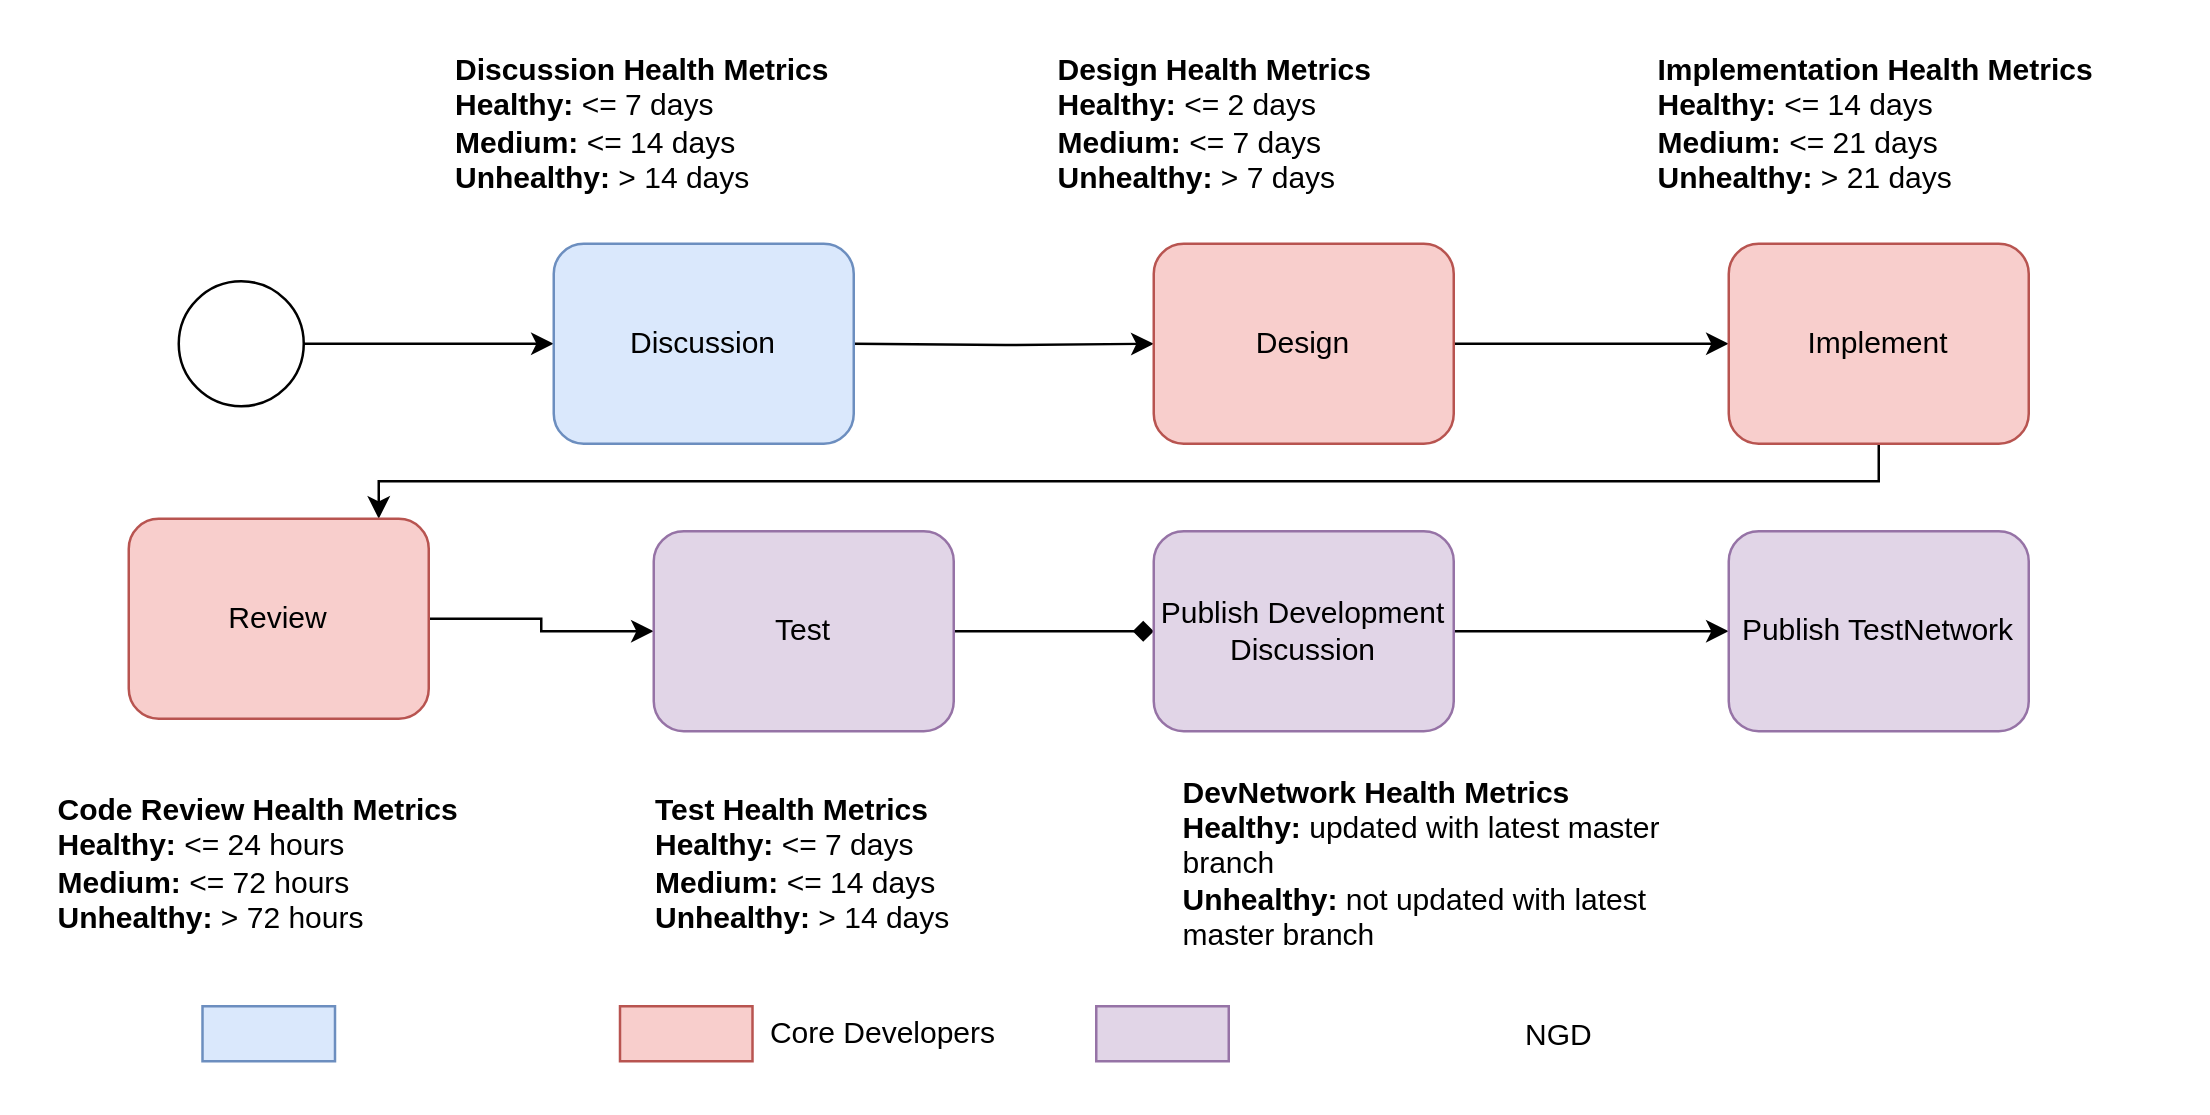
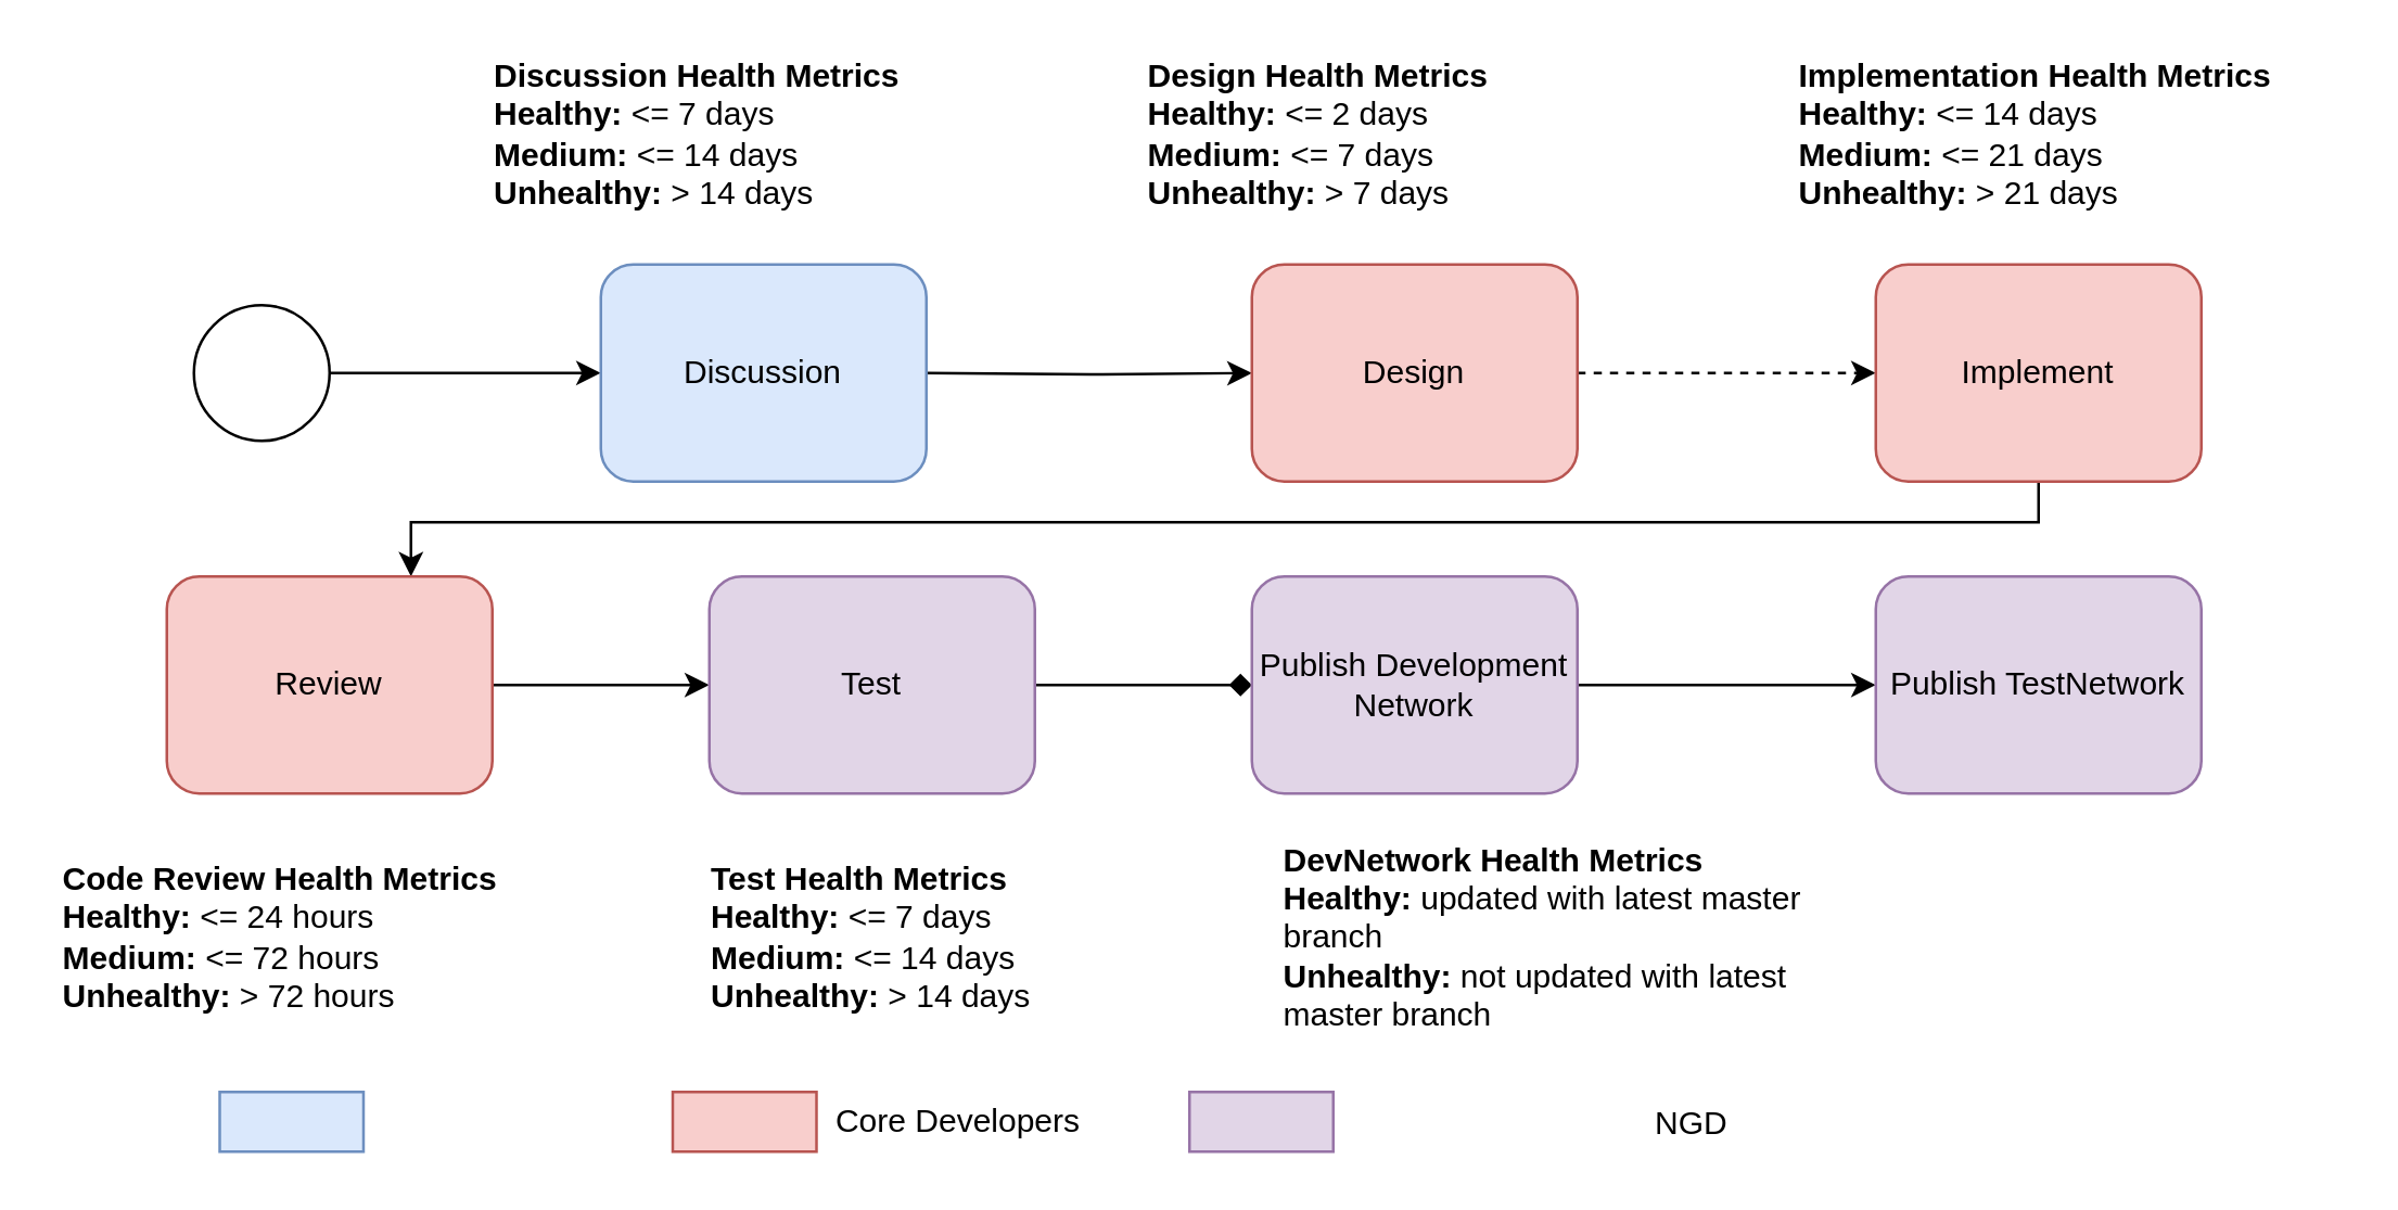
  <mxCell id="0" />
  <mxCell id="1" parent="0" />
  <mxCell id="2" style="edgeStyle=orthogonalEdgeStyle;rounded=0;orthogonalLoop=1;jettySize=auto;html=1;entryX=0;entryY=0.5;entryDx=0;entryDy=0;" parent="1" source="3" edge="1"><mxGeometry relative="1" as="geometry"><mxPoint x="221" y="137" as="targetPoint" /></mxGeometry></mxCell>
  <mxCell id="3" value="" style="shape=mxgraph.bpmn.shape;html=1;verticalLabelPosition=bottom;labelBackgroundColor=#ffffff;verticalAlign=top;align=center;perimeter=ellipsePerimeter;outlineConnect=0;outline=standard;symbol=general;" parent="1" vertex="1"><mxGeometry x="71" y="112" width="50" height="50" as="geometry" /></mxCell>
  <mxCell id="4" value="" style="edgeStyle=orthogonalEdgeStyle;rounded=0;orthogonalLoop=1;jettySize=auto;html=1;" parent="1" target="6" edge="1"><mxGeometry relative="1" as="geometry"><mxPoint x="341" y="137" as="sourcePoint" /></mxGeometry></mxCell>
- <mxCell id="5" value="" style="edgeStyle=orthogonalEdgeStyle;rounded=0;orthogonalLoop=1;jettySize=auto;html=1;" parent="1" source="6" target="8" edge="1"><mxGeometry relative="1" as="geometry" /></mxCell>
+ <mxCell id="5" value="" style="edgeStyle=orthogonalEdgeStyle;rounded=0;orthogonalLoop=1;jettySize=auto;html=1;dashed=1;" parent="1" source="6" target="8" edge="1"><mxGeometry relative="1" as="geometry" /></mxCell>
  <mxCell id="6" value="Design" style="shape=ext;rounded=1;html=1;whiteSpace=wrap;fillColor=#f8cecc;strokeColor=#b85450;" parent="1" vertex="1"><mxGeometry x="461" y="97" width="120" height="80" as="geometry" /></mxCell>
  <mxCell id="7" value="" style="edgeStyle=orthogonalEdgeStyle;rounded=0;orthogonalLoop=1;jettySize=auto;html=1;exitX=0.5;exitY=1;exitDx=0;exitDy=0;" parent="1" source="8" target="10" edge="1"><mxGeometry relative="1" as="geometry"><Array as="points"><mxPoint x="751" y="192" /><mxPoint x="151" y="192" /></Array><mxPoint x="681" y="147" as="sourcePoint" /></mxGeometry></mxCell>
  <mxCell id="8" value="Implement" style="shape=ext;rounded=1;html=1;whiteSpace=wrap;fillColor=#f8cecc;strokeColor=#b85450;" parent="1" vertex="1"><mxGeometry x="691" y="97" width="120" height="80" as="geometry" /></mxCell>
  <mxCell id="9" value="" style="edgeStyle=orthogonalEdgeStyle;rounded=0;orthogonalLoop=1;jettySize=auto;html=1;" parent="1" source="10" target="12" edge="1"><mxGeometry relative="1" as="geometry" /></mxCell>
- <mxCell id="10" value="Review" style="shape=ext;rounded=1;html=1;whiteSpace=wrap;fillColor=#f8cecc;strokeColor=#b85450;" parent="1" vertex="1"><mxGeometry x="51" y="207" width="120" height="80" as="geometry" /></mxCell>
+ <mxCell id="10" value="Review" style="shape=ext;rounded=1;html=1;whiteSpace=wrap;fillColor=#f8cecc;strokeColor=#b85450;" parent="1" vertex="1"><mxGeometry x="61" y="212" width="120" height="80" as="geometry" /></mxCell>
  <mxCell id="11" value="" style="edgeStyle=orthogonalEdgeStyle;rounded=0;orthogonalLoop=1;jettySize=auto;html=1;endArrow=diamond;" parent="1" source="12" target="14" edge="1"><mxGeometry relative="1" as="geometry" /></mxCell>
  <mxCell id="12" value="Test" style="shape=ext;rounded=1;html=1;whiteSpace=wrap;fillColor=#e1d5e7;strokeColor=#9673a6;" parent="1" vertex="1"><mxGeometry x="261" y="212" width="120" height="80" as="geometry" /></mxCell>
  <mxCell id="13" value="" style="edgeStyle=orthogonalEdgeStyle;rounded=0;orthogonalLoop=1;jettySize=auto;html=1;" parent="1" source="14" target="15" edge="1"><mxGeometry relative="1" as="geometry" /></mxCell>
- <mxCell id="14" value="Publish Development Discussion" style="shape=ext;rounded=1;html=1;whiteSpace=wrap;fillColor=#e1d5e7;strokeColor=#9673a6;" parent="1" vertex="1"><mxGeometry x="461" y="212" width="120" height="80" as="geometry" /></mxCell>
+ <mxCell id="14" value="Publish Development Network" style="shape=ext;rounded=1;html=1;whiteSpace=wrap;fillColor=#e1d5e7;strokeColor=#9673a6;" parent="1" vertex="1"><mxGeometry x="461" y="212" width="120" height="80" as="geometry" /></mxCell>
  <mxCell id="15" value="Publish TestNetwork" style="shape=ext;rounded=1;html=1;whiteSpace=wrap;fillColor=#e1d5e7;strokeColor=#9673a6;" parent="1" vertex="1"><mxGeometry x="691" y="212" width="120" height="80" as="geometry" /></mxCell>
  <mxCell id="16" value="Discussion" style="shape=ext;rounded=1;html=1;whiteSpace=wrap;fillColor=#dae8fc;strokeColor=#6c8ebf;" parent="1" vertex="1"><mxGeometry x="221" y="97" width="120" height="80" as="geometry" /></mxCell>
  <mxCell id="17" value="&lt;b&gt;Discussion Health Metrics&lt;/b&gt;&lt;br&gt;&lt;b&gt;Healthy:&lt;/b&gt;&amp;nbsp;&amp;lt;= 7 days&lt;br&gt;&lt;b&gt;Medium:&lt;/b&gt;&amp;nbsp;&amp;lt;= 14 days&lt;br&gt;&lt;b&gt;Unhealthy:&lt;/b&gt; &amp;gt; 14 days" style="text;html=1;strokeColor=none;fillColor=none;align=left;verticalAlign=middle;whiteSpace=wrap;rounded=0;" parent="1" vertex="1"><mxGeometry x="180" y="20" width="201" height="58" as="geometry" /></mxCell>
  <mxCell id="18" value="&lt;b&gt;Design Health Metrics&lt;/b&gt;&lt;br&gt;&lt;b&gt;Healthy:&lt;/b&gt;&amp;nbsp;&amp;lt;= 2 days&lt;br&gt;&lt;b&gt;Medium:&lt;/b&gt; &amp;lt;= 7 days&lt;br&gt;&lt;b&gt;Unhealthy:&lt;/b&gt; &amp;gt; 7 days" style="text;html=1;strokeColor=none;fillColor=none;align=left;verticalAlign=middle;whiteSpace=wrap;rounded=0;" parent="1" vertex="1"><mxGeometry x="420.5" y="20" width="201" height="58" as="geometry" /></mxCell>
  <mxCell id="19" value="&lt;b&gt;Implementation Health Metrics&lt;/b&gt;&lt;br&gt;&lt;b&gt;Healthy: &lt;/b&gt;&amp;lt;=&lt;b&gt;&amp;nbsp;&lt;/b&gt;14 days&lt;br&gt;&lt;b&gt;Medium:&lt;/b&gt; &amp;lt;= 21 days&lt;br&gt;&lt;b&gt;Unhealthy:&amp;nbsp;&lt;/b&gt;&amp;gt; 21 days" style="text;html=1;strokeColor=none;fillColor=none;align=left;verticalAlign=middle;whiteSpace=wrap;rounded=0;" parent="1" vertex="1"><mxGeometry x="661" y="20" width="201" height="58" as="geometry" /></mxCell>
  <mxCell id="20" value="&lt;b&gt;Code Review Health Metrics&lt;/b&gt;&lt;br&gt;&lt;b&gt;Healthy:&lt;/b&gt;&amp;nbsp;&amp;lt;= 24 hours&lt;br&gt;&lt;b&gt;Medium: &lt;/b&gt;&amp;lt;=&lt;b&gt;&amp;nbsp;&lt;/b&gt;72 hours&lt;br&gt;&lt;b&gt;Unhealthy:&lt;/b&gt; &amp;gt; 72 hours" style="text;html=1;strokeColor=none;fillColor=none;align=left;verticalAlign=middle;whiteSpace=wrap;rounded=0;" parent="1" vertex="1"><mxGeometry x="20.5" y="316" width="201" height="58" as="geometry" /></mxCell>
  <mxCell id="21" value="&lt;b&gt;Test Health Metrics&lt;/b&gt;&lt;br&gt;&lt;b&gt;Healthy:&lt;/b&gt; &amp;lt;= 7 days&lt;br&gt;&lt;b&gt;Medium:&lt;/b&gt;&amp;nbsp;&amp;lt;= 14 days&lt;br&gt;&lt;b&gt;Unhealthy:&lt;/b&gt; &amp;gt; 14 days" style="text;html=1;strokeColor=none;fillColor=none;align=left;verticalAlign=middle;whiteSpace=wrap;rounded=0;" parent="1" vertex="1"><mxGeometry x="260" y="316" width="201" height="58" as="geometry" /></mxCell>
  <mxCell id="22" value="&lt;b&gt;DevNetwork Health Metrics&lt;/b&gt;&lt;br&gt;&lt;b&gt;Healthy:&lt;/b&gt; updated with latest master branch&lt;br&gt;&lt;b&gt;Unhealthy:&lt;/b&gt; not updated with latest master branch" style="text;html=1;strokeColor=none;fillColor=none;align=left;verticalAlign=middle;whiteSpace=wrap;rounded=0;" parent="1" vertex="1"><mxGeometry x="471" y="316" width="201" height="58" as="geometry" /></mxCell>
  <mxCell id="23" value="" style="rounded=0;whiteSpace=wrap;html=1;align=left;fillColor=#dae8fc;strokeColor=#6c8ebf;" parent="1" vertex="1"><mxGeometry x="80.5" y="402" width="53" height="22" as="geometry" /></mxCell>
  <mxCell id="24" value="" style="rounded=0;whiteSpace=wrap;html=1;align=left;fillColor=#f8cecc;strokeColor=#b85450;" parent="1" vertex="1"><mxGeometry x="247.5" y="402" width="53" height="22" as="geometry" /></mxCell>
  <mxCell id="25" value="Core Developers" style="text;html=1;strokeColor=none;fillColor=none;align=center;verticalAlign=middle;whiteSpace=wrap;rounded=0;" parent="1" vertex="1"><mxGeometry x="305" y="403" width="96" height="20" as="geometry" /></mxCell>
  <mxCell id="26" value="" style="rounded=0;whiteSpace=wrap;html=1;align=left;fillColor=#e1d5e7;strokeColor=#9673a6;" parent="1" vertex="1"><mxGeometry x="438" y="402" width="53" height="22" as="geometry" /></mxCell>
  <mxCell id="27" value="NGD" style="text;html=1;strokeColor=none;fillColor=none;align=left;verticalAlign=middle;whiteSpace=wrap;rounded=0;" parent="1" vertex="1"><mxGeometry x="608" y="404" width="56" height="20" as="geometry" /></mxCell>
